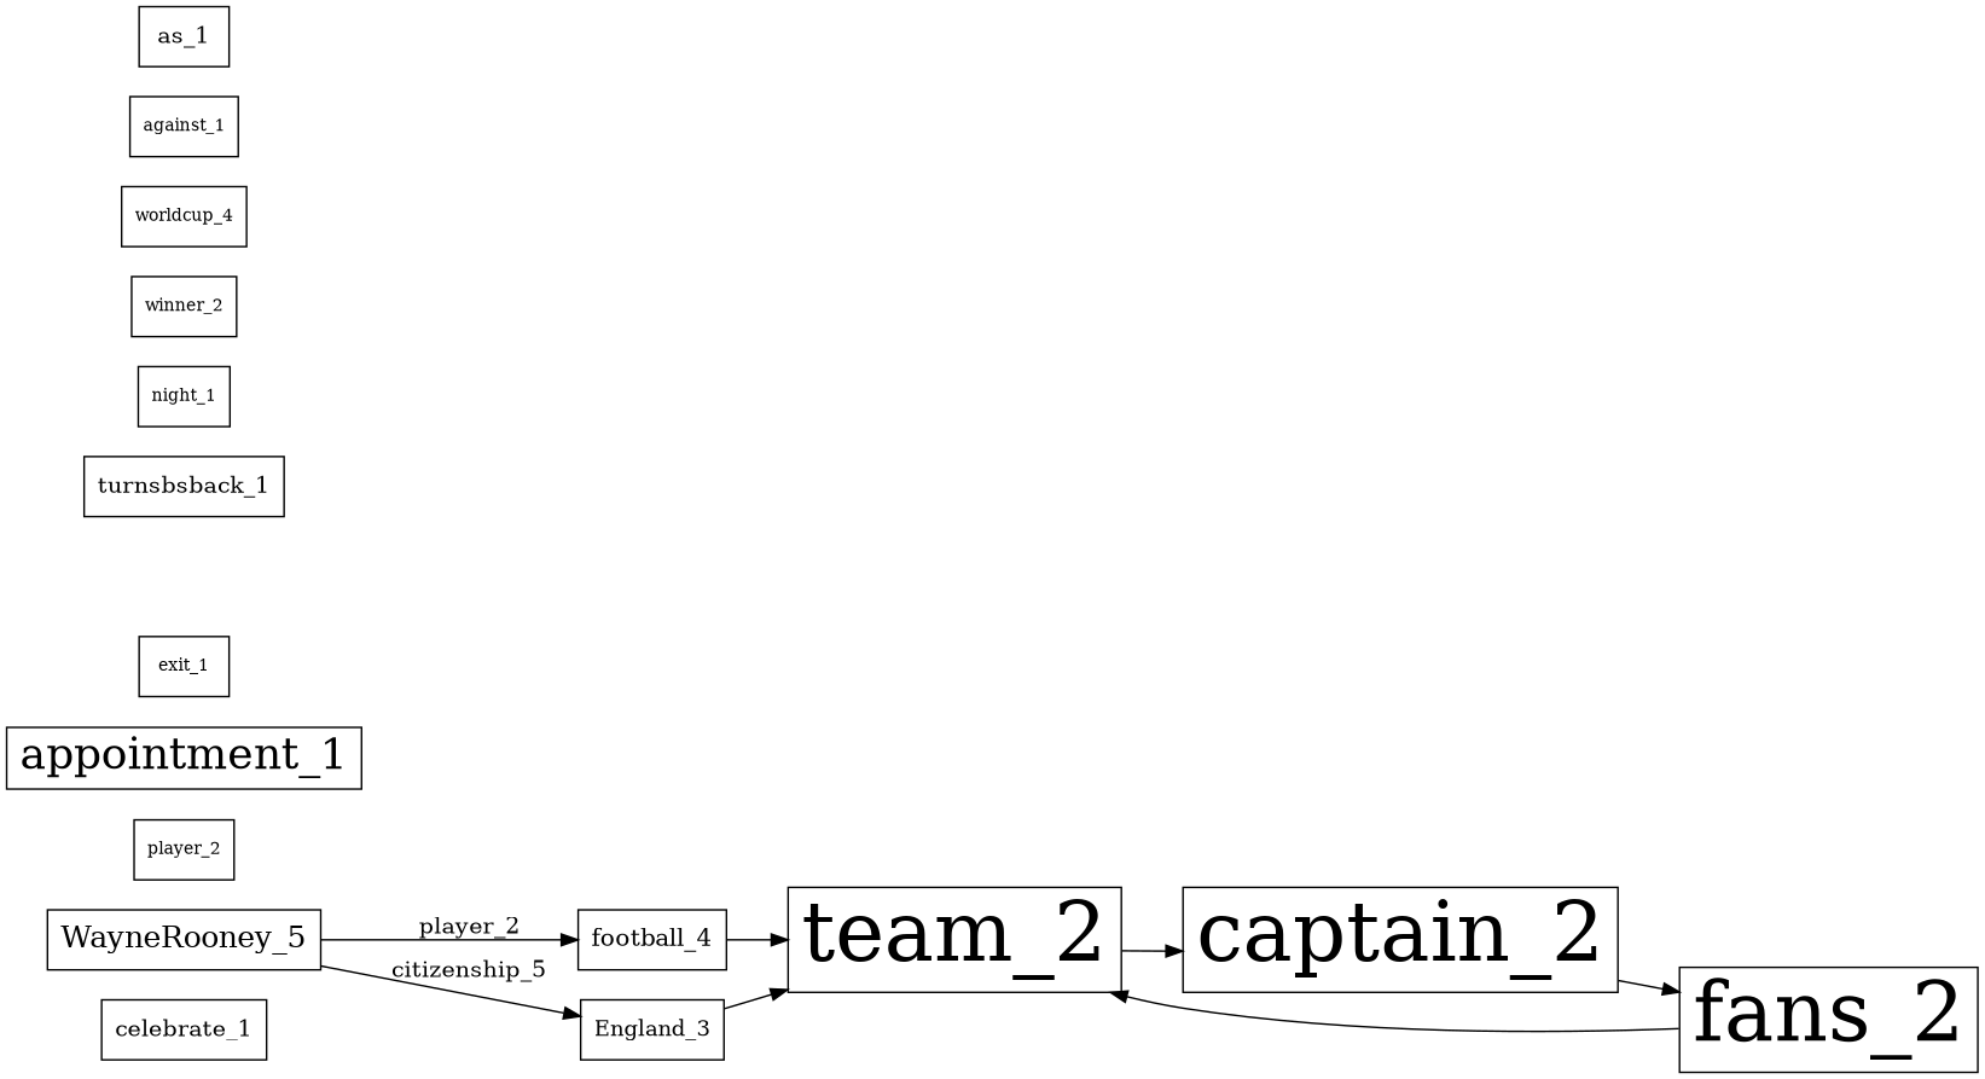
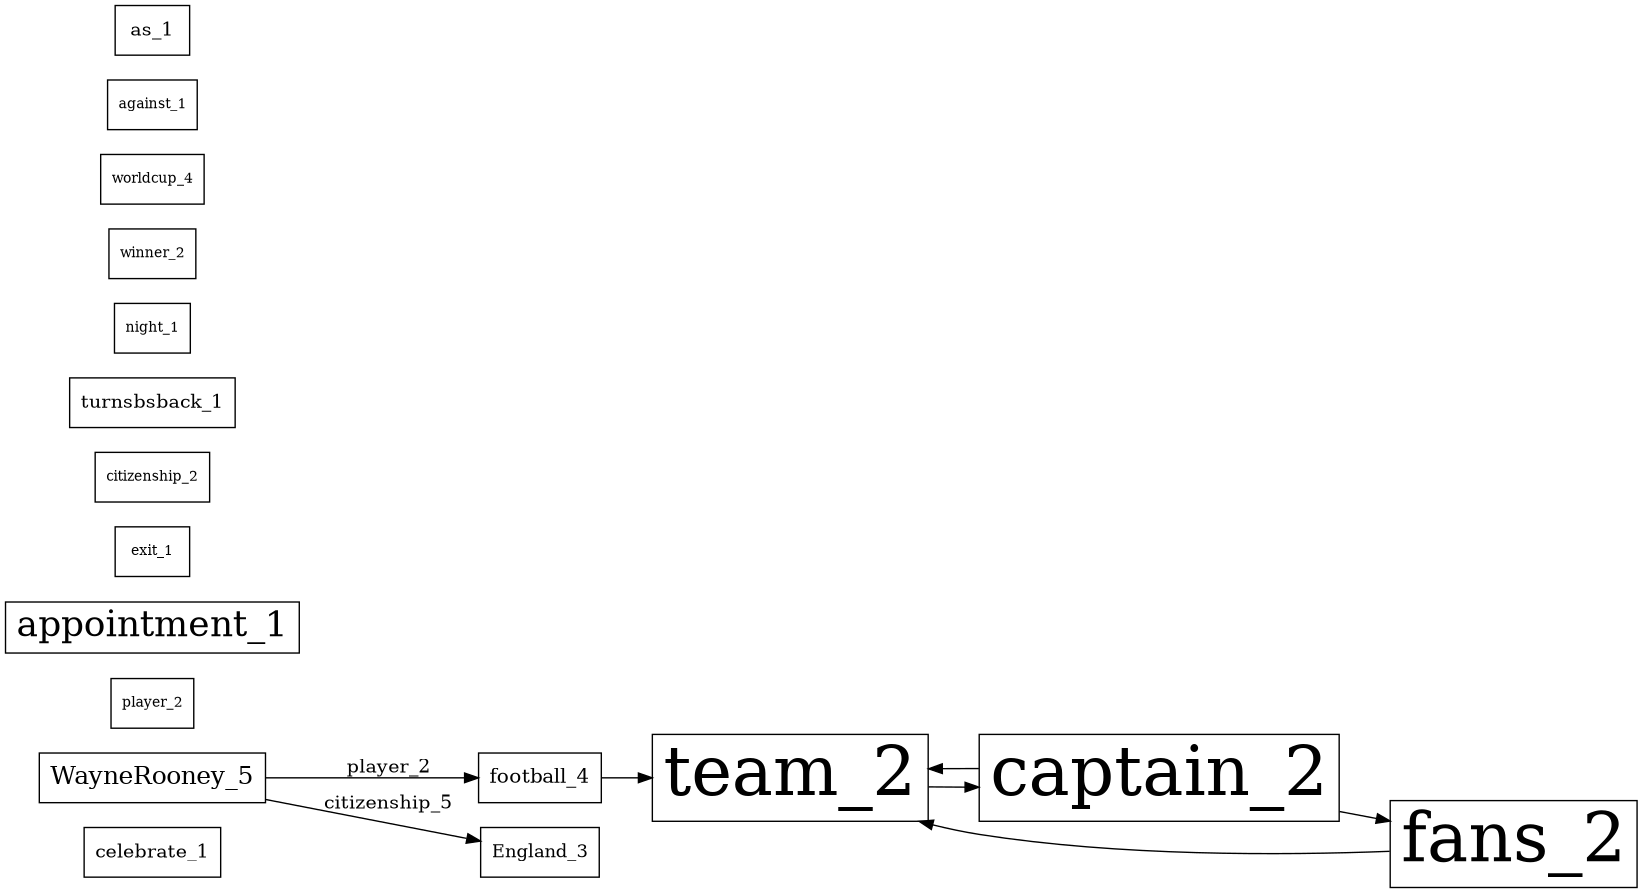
  strict digraph {
    rankdir=LR
    node [fontsize=10 shape=box]
    edge [weight=30]
    celebrate_1 [fontsize=14 height=0.5 width=1.0972]
    WayneRooney_5 [fontsize=18 height=0.5 width=1.9861]
    football_4 [fontsize=14.437895002 height=0.5 width=1.0694]
    England_3 [fontsize=13.1699250014 height=0.5 width=1.0417]
    team_2 [fontsize=50 height=0.875 width=2.2778]
    captain_2 [fontsize=50 height=0.875 width=2.9444]
    fans_2 [fontsize=50 height=0.875 width=2.0694]
    player_2 [height=0.5 width=0.75]
    appointment_1 [fontsize=26 height=0.51389 width=2.375]
    exit_1 [height=0.5 width=0.75]
+   citizenship_2 [height=0.5 width=1]
    turnsbsback_1 [fontsize=14 height=0.5 width=1.3194]
    night_1 [height=0.5 width=0.75]
    winner_2 [height=0.5 width=0.77778]
    worldcup_4 [height=0.5 width=0.91667]
    against_1 [height=0.5 width=0.77778]
    as_1 [fontsize=14 height=0.5 width=0.75]
    WayneRooney_5 -> football_4 [label=player_2 weight=70]
    WayneRooney_5 -> England_3 [label=citizenship_5 weight=50]
    football_4 -> team_2 [weight=50]
    team_2 -> captain_2
-   England_3 -> team_2
+   captain_2 -> team_2
    captain_2 -> fans_2
    fans_2 -> team_2
  }
